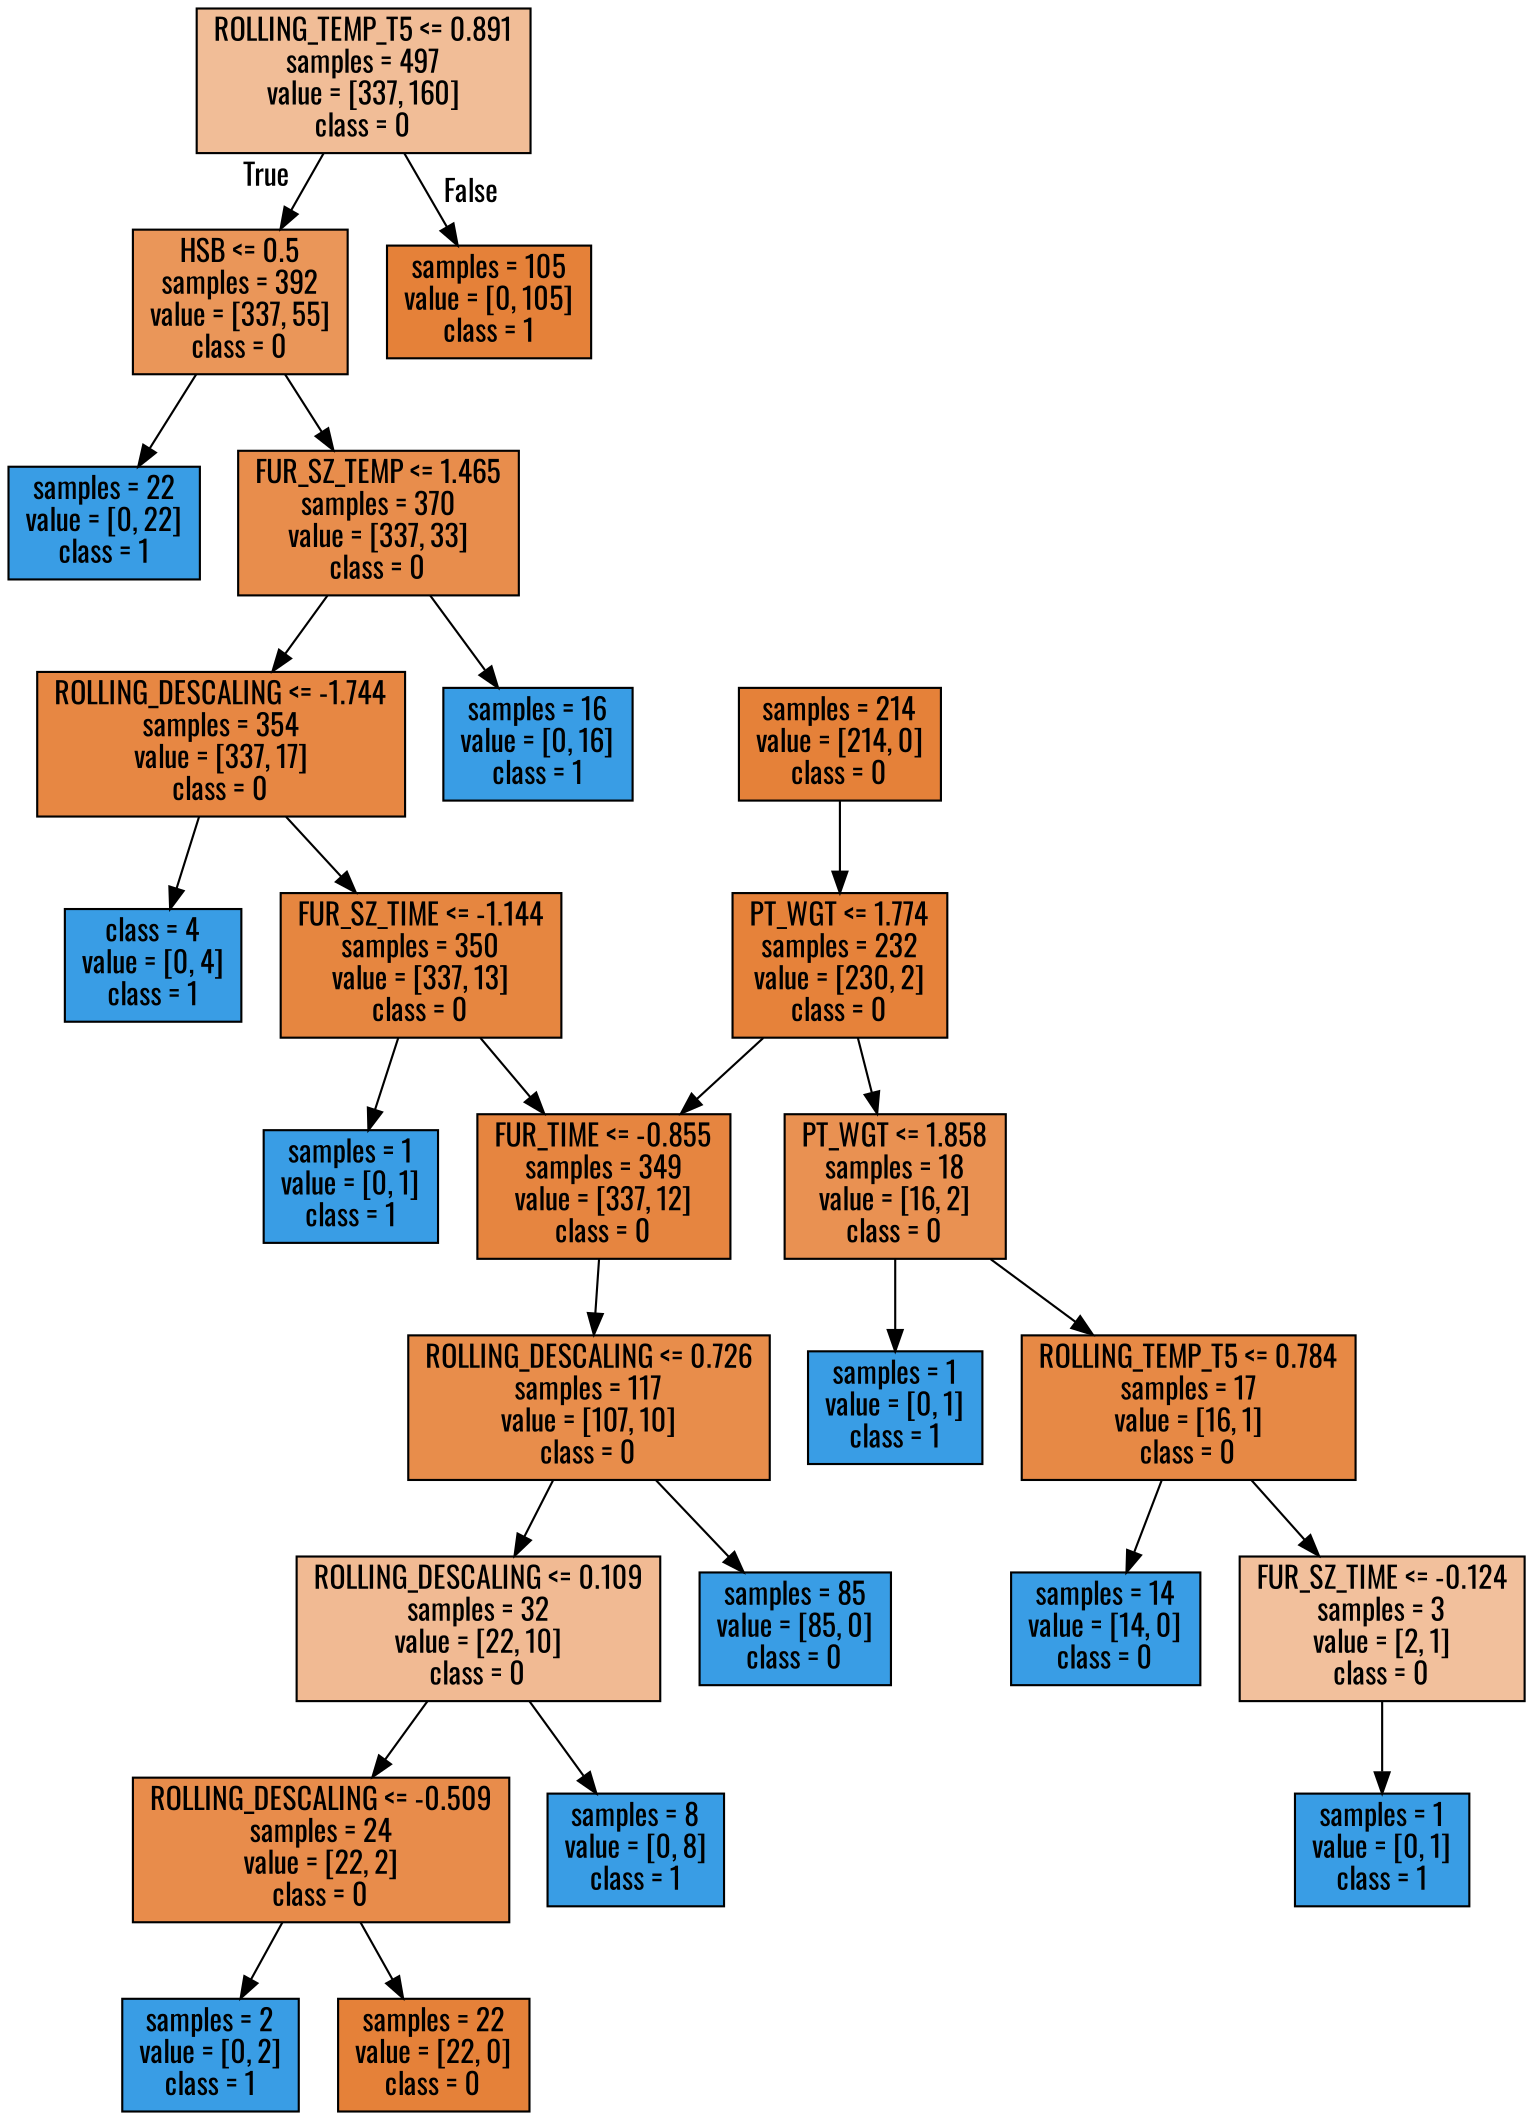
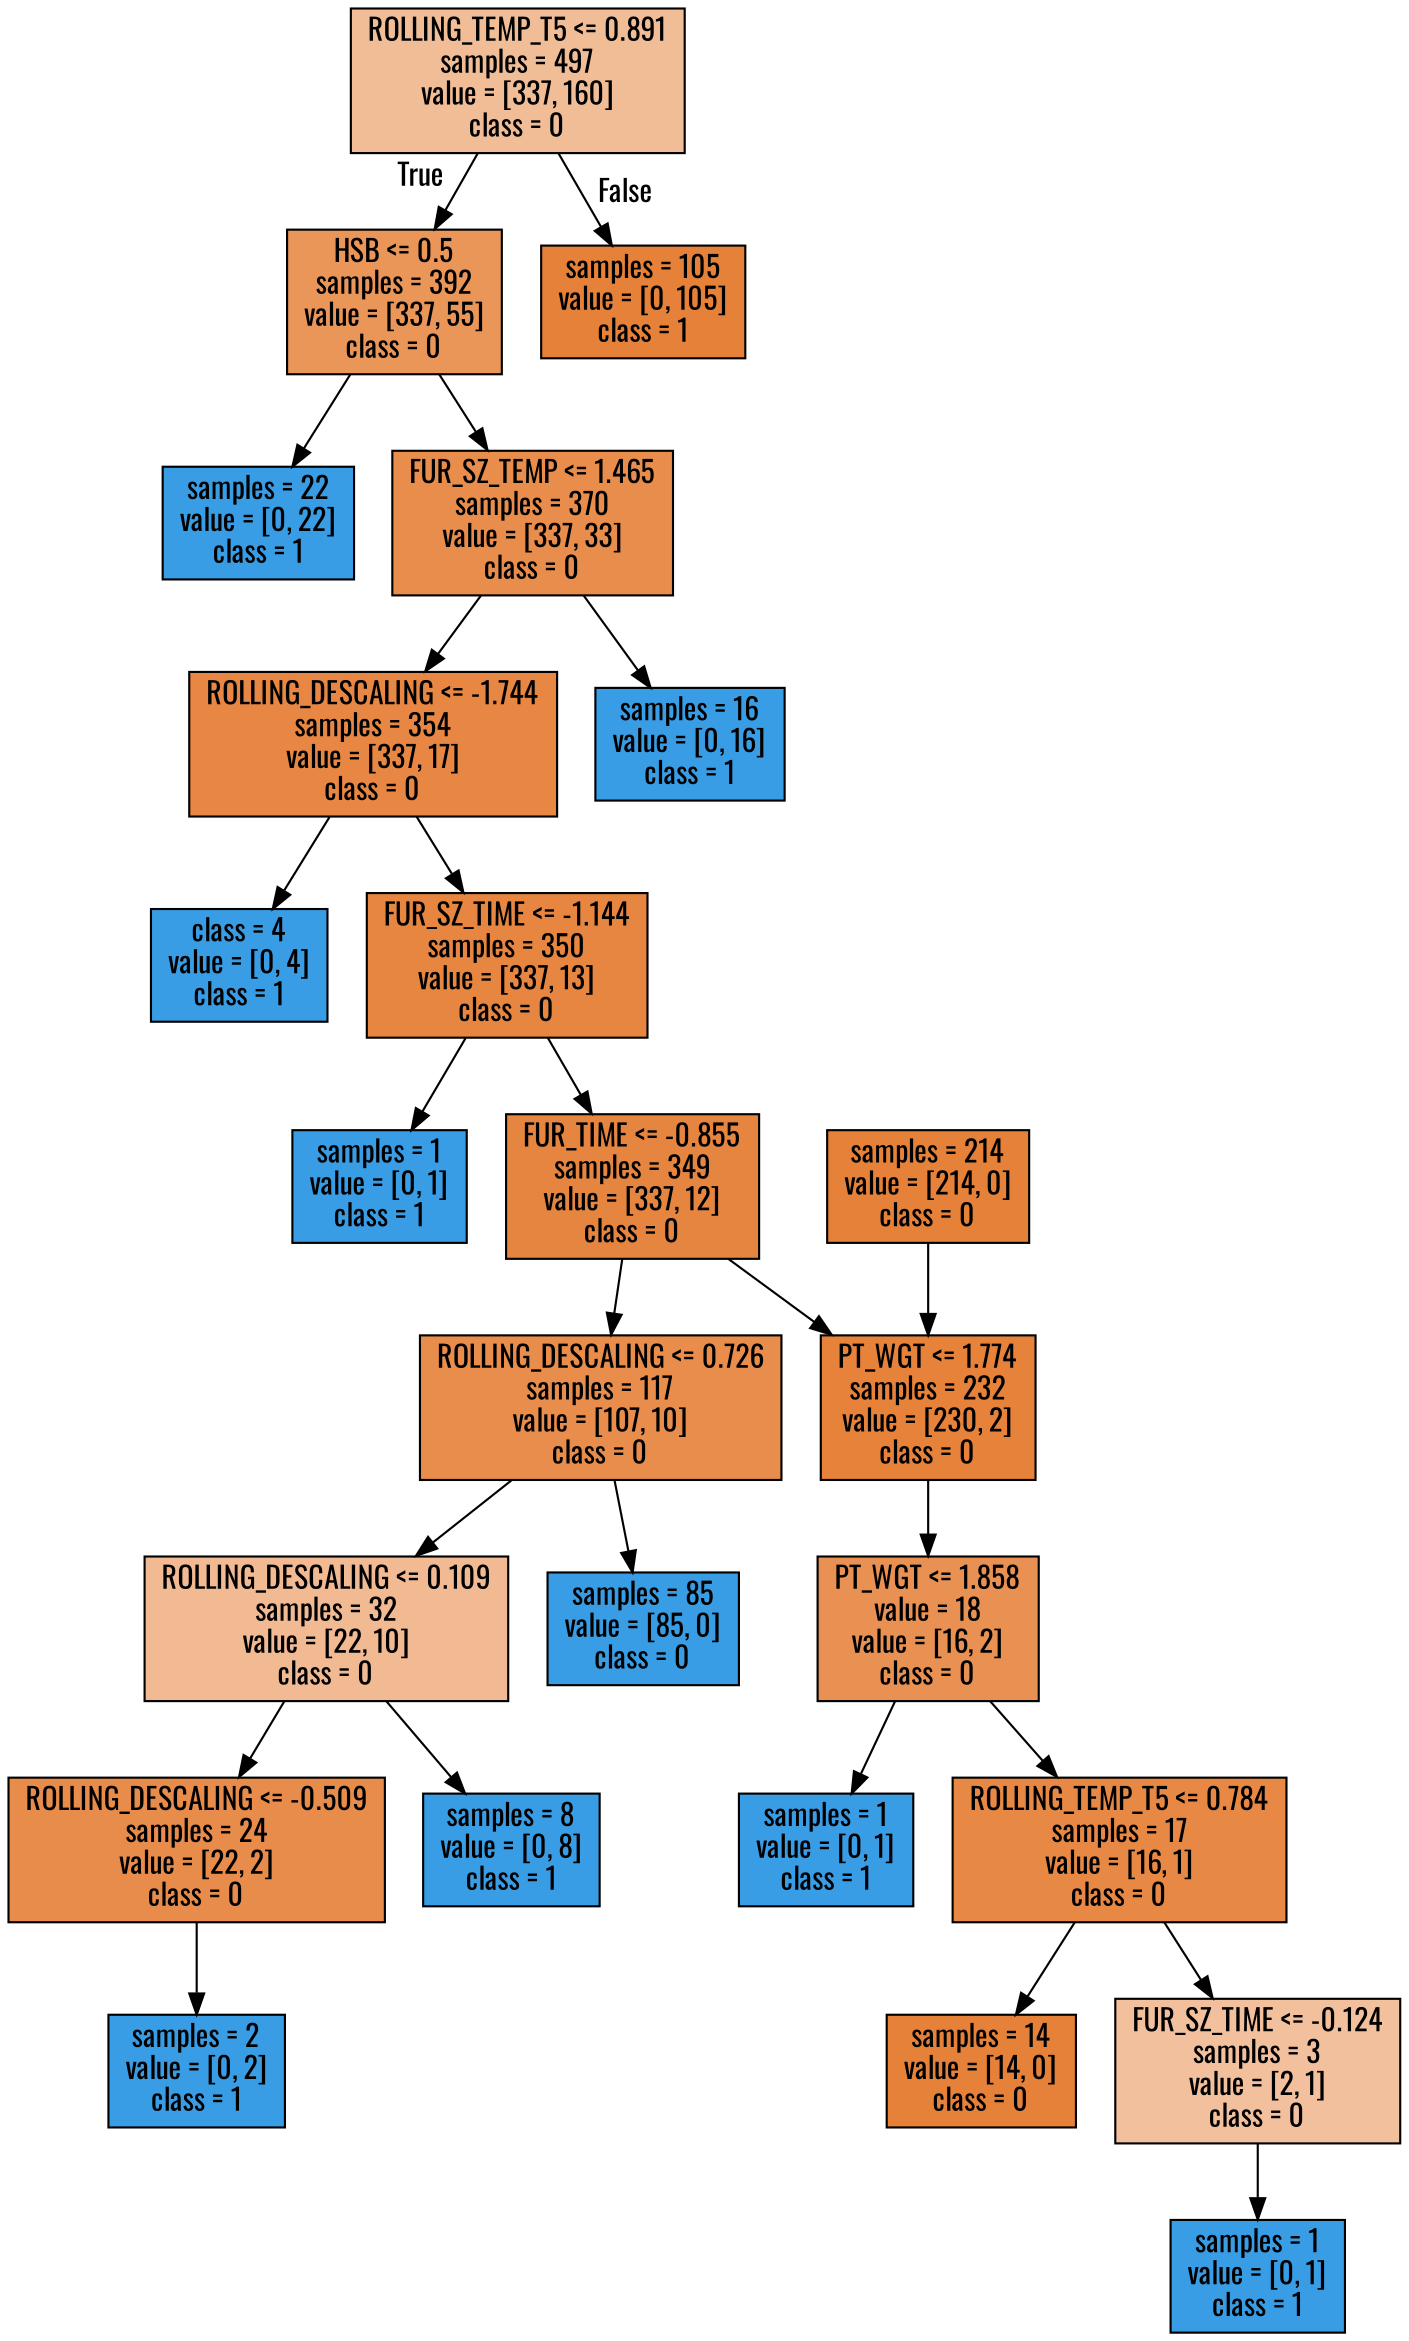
  digraph {
    fontname=Oswald
    node [color=black fillcolor="#399de5ff" fontname=Oswald shape=box style=filled]
    edge [fontname=Oswald]
    n1 [fillcolor="#e5813986" label="ROLLING_TEMP_T5 <= 0.891\nsamples = 497\nvalue = [337, 160]\nclass = 0"]
    n2 [fillcolor="#e58139d5" label="HSB <= 0.5\nsamples = 392\nvalue = [337, 55]\nclass = 0"]
    n3 [fillcolor="#e58139ff" label="samples = 105\nvalue = [0, 105]\nclass = 1"]
    n4 [label="samples = 22\nvalue = [0, 22]\nclass = 1"]
    n5 [fillcolor="#e58139e6" label="FUR_SZ_TEMP <= 1.465\nsamples = 370\nvalue = [337, 33]\nclass = 0"]
    n6 [fillcolor="#e58139f2" label="ROLLING_DESCALING <= -1.744\nsamples = 354\nvalue = [337, 17]\nclass = 0"]
    n7 [label="samples = 16\nvalue = [0, 16]\nclass = 1"]
    n8 [label="class = 4\nvalue = [0, 4]\nclass = 1"]
    n9 [fillcolor="#e58139f5" label="FUR_SZ_TIME <= -1.144\nsamples = 350\nvalue = [337, 13]\nclass = 0"]
    n10 [label="samples = 1\nvalue = [0, 1]\nclass = 1"]
    n11 [fillcolor="#e58139f6" label="FUR_TIME <= -0.855\nsamples = 349\nvalue = [337, 12]\nclass = 0"]
    n12 [fillcolor="#e58139e7" label="ROLLING_DESCALING <= 0.726\nsamples = 117\nvalue = [107, 10]\nclass = 0"]
    n13 [fillcolor="#e58139fd" label="PT_WGT <= 1.774\nsamples = 232\nvalue = [230, 2]\nclass = 0"]
    n14 [fillcolor="#e581398b" label="ROLLING_DESCALING <= 0.109\nsamples = 32\nvalue = [22, 10]\nclass = 0"]
    n15 [label="samples = 85\nvalue = [85, 0]\nclass = 0"]
-   n16 [fillcolor="#e58139df" label="PT_WGT <= 1.858\nsamples = 18\nvalue = [16, 2]\nclass = 0"]
+   n16 [fillcolor="#e58139df" label="PT_WGT <= 1.858\nvalue = 18\nvalue = [16, 2]\nclass = 0"]
    n17 [fillcolor="#e58139e8" label="ROLLING_DESCALING <= -0.509\nsamples = 24\nvalue = [22, 2]\nclass = 0"]
    n18 [label="samples = 8\nvalue = [0, 8]\nclass = 1"]
    n19 [label="samples = 2\nvalue = [0, 2]\nclass = 1"]
-   n20 [fillcolor="#e58139ff" label="samples = 22\nvalue = [22, 0]\nclass = 0"]
    n21 [fillcolor="#e58139ff" label="samples = 214\nvalue = [214, 0]\nclass = 0"]
    n22 [label="samples = 1\nvalue = [0, 1]\nclass = 1"]
    n23 [fillcolor="#e58139ef" label="ROLLING_TEMP_T5 <= 0.784\nsamples = 17\nvalue = [16, 1]\nclass = 0"]
-   n24 [label="samples = 14\nvalue = [14, 0]\nclass = 0"]
+   n24 [fillcolor="#e58139ff" label="samples = 14\nvalue = [14, 0]\nclass = 0"]
    n25 [fillcolor="#e581397f" label="FUR_SZ_TIME <= -0.124\nsamples = 3\nvalue = [2, 1]\nclass = 0"]
    n26 [label="samples = 1\nvalue = [0, 1]\nclass = 1"]
    n1 -> n2 [headlabel=True labelangle=45 labeldistance=2.5]
    n1 -> n3 [headlabel=False labelangle=-45 labeldistance=2.5]
    n2 -> n4
    n2 -> n5
    n5 -> n6
    n5 -> n7
    n6 -> n8
    n6 -> n9
    n9 -> n10
    n9 -> n11
    n11 -> n12
-   n13 -> n11
+   n11 -> n13
    n12 -> n14
    n12 -> n15
    n13 -> n16
    n14 -> n17
    n14 -> n18
    n16 -> n22
    n16 -> n23
    n17 -> n19
-   n17 -> n20
    n21 -> n13
    n23 -> n24
    n23 -> n25
    n25 -> n26
  }
